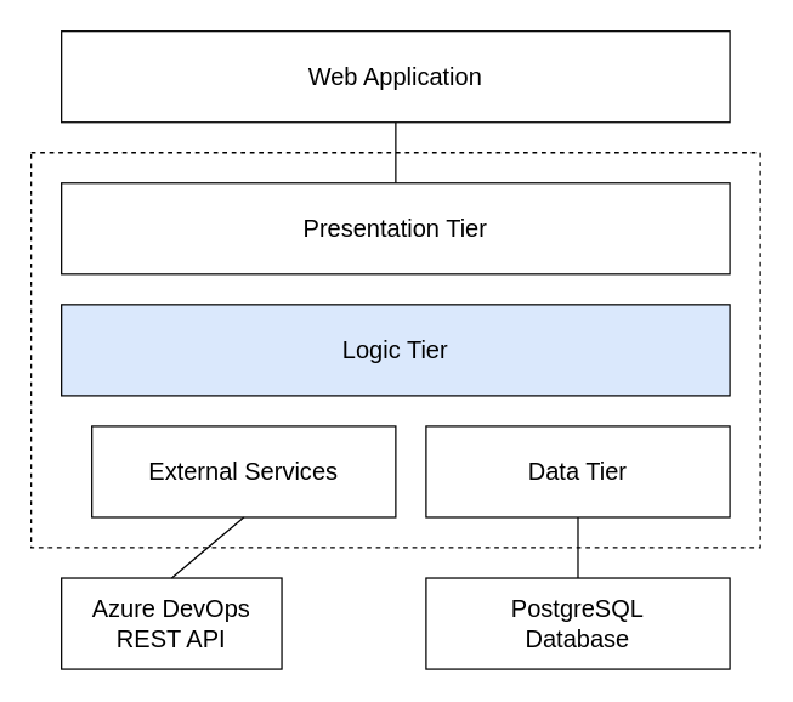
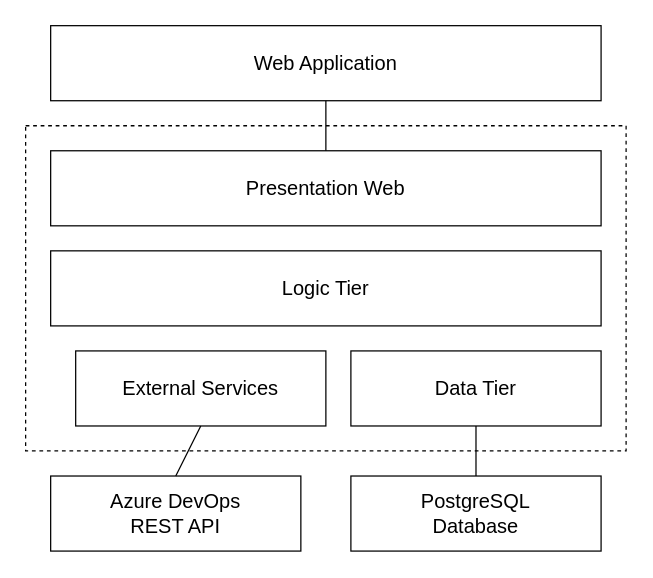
  <mxCell id="0" />
  <mxCell id="1" parent="0" />
  <mxCell id="2" value="" style="rounded=0;whiteSpace=wrap;html=1;dashed=1;" parent="1" vertex="1"><mxGeometry x="20" y="100" width="480" height="260" as="geometry" /></mxCell>
- <mxCell id="3" value="Presentation Tier" style="rounded=0;whiteSpace=wrap;html=1;fontSize=16;" parent="1" vertex="1"><mxGeometry x="40" y="120" width="440" height="60" as="geometry" /></mxCell>
- <mxCell id="4" value="Logic Tier" style="rounded=0;whiteSpace=wrap;html=1;fontSize=16;fillColor=#dae8fc;" parent="1" vertex="1"><mxGeometry x="40" y="200" width="440" height="60" as="geometry" /></mxCell>
+ <mxCell id="3" value="Presentation Web" style="rounded=0;whiteSpace=wrap;html=1;fontSize=16;" parent="1" vertex="1"><mxGeometry x="40" y="120" width="440" height="60" as="geometry" /></mxCell>
+ <mxCell id="4" value="Logic Tier" style="rounded=0;whiteSpace=wrap;html=1;fontSize=16;" parent="1" vertex="1"><mxGeometry x="40" y="200" width="440" height="60" as="geometry" /></mxCell>
  <mxCell id="5" value="External Services" style="rounded=0;whiteSpace=wrap;html=1;fontSize=16;" parent="1" vertex="1"><mxGeometry x="60" y="280" width="200" height="60" as="geometry" /></mxCell>
  <mxCell id="6" value="Data Tier" style="rounded=0;whiteSpace=wrap;html=1;fontSize=16;" parent="1" vertex="1"><mxGeometry x="280" y="280" width="200" height="60" as="geometry" /></mxCell>
- <mxCell id="7" value="Azure DevOps&lt;br style=&quot;font-size: 16px;&quot;&gt;REST API" style="rounded=0;whiteSpace=wrap;html=1;fontSize=16;" parent="1" vertex="1"><mxGeometry x="40" y="380" width="145" height="60" as="geometry" /></mxCell>
+ <mxCell id="7" value="Azure DevOps&lt;br style=&quot;font-size: 16px;&quot;&gt;REST API" style="rounded=0;whiteSpace=wrap;html=1;fontSize=16;" parent="1" vertex="1"><mxGeometry x="40" y="380" width="200" height="60" as="geometry" /></mxCell>
  <mxCell id="8" value="PostgreSQL&lt;br style=&quot;font-size: 16px;&quot;&gt;Database" style="rounded=0;whiteSpace=wrap;html=1;fontSize=16;" parent="1" vertex="1"><mxGeometry x="280" y="380" width="200" height="60" as="geometry" /></mxCell>
  <mxCell id="9" value="Web Application" style="rounded=0;whiteSpace=wrap;html=1;fontSize=16;" parent="1" vertex="1"><mxGeometry x="40" y="20" width="440" height="60" as="geometry" /></mxCell>
  <mxCell id="10" value="" style="endArrow=none;html=1;exitX=0.5;exitY=1;exitDx=0;exitDy=0;entryX=0.5;entryY=0;entryDx=0;entryDy=0;" parent="1" source="5" target="7" edge="1"><mxGeometry width="50" height="50" relative="1" as="geometry"><mxPoint x="190" y="450" as="sourcePoint" /><mxPoint x="240" y="400" as="targetPoint" /></mxGeometry></mxCell>
  <mxCell id="11" value="" style="endArrow=none;html=1;exitX=0.5;exitY=1;exitDx=0;exitDy=0;entryX=0.5;entryY=0;entryDx=0;entryDy=0;" parent="1" source="6" target="8" edge="1"><mxGeometry width="50" height="50" relative="1" as="geometry"><mxPoint x="175" y="450" as="sourcePoint" /><mxPoint x="175" y="480" as="targetPoint" /></mxGeometry></mxCell>
  <mxCell id="12" value="" style="endArrow=none;html=1;exitX=0.5;exitY=1;exitDx=0;exitDy=0;entryX=0.5;entryY=0;entryDx=0;entryDy=0;" parent="1" source="9" target="3" edge="1"><mxGeometry width="50" height="50" relative="1" as="geometry"><mxPoint x="335" y="290" as="sourcePoint" /><mxPoint x="335" y="320" as="targetPoint" /></mxGeometry></mxCell>
